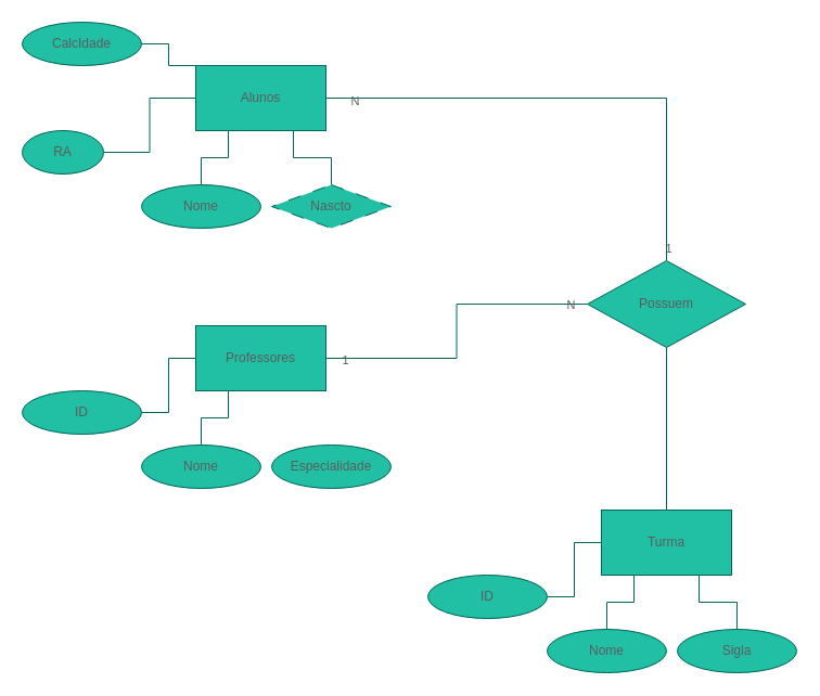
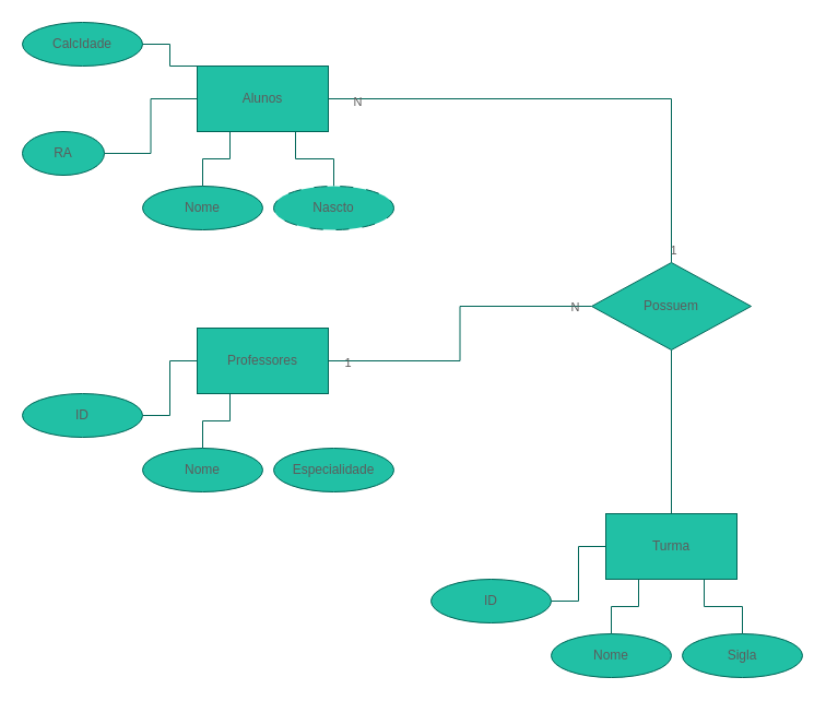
  <mxCell id="0" />
  <mxCell id="1" parent="0" />
  <mxCell id="2" style="edgeStyle=orthogonalEdgeStyle;rounded=0;orthogonalLoop=1;jettySize=auto;html=1;exitX=0;exitY=0.5;exitDx=0;exitDy=0;entryX=1;entryY=0.5;entryDx=0;entryDy=0;endArrow=none;endFill=0;labelBackgroundColor=none;strokeColor=#006658;fontColor=default;" edge="1" parent="1" source="9" target="10"><mxGeometry relative="1" as="geometry" /></mxCell>
  <mxCell id="3" style="edgeStyle=orthogonalEdgeStyle;rounded=0;orthogonalLoop=1;jettySize=auto;html=1;exitX=0.25;exitY=1;exitDx=0;exitDy=0;entryX=0.5;entryY=0;entryDx=0;entryDy=0;endArrow=none;endFill=0;labelBackgroundColor=none;strokeColor=#006658;fontColor=default;" edge="1" parent="1" source="9" target="11"><mxGeometry relative="1" as="geometry" /></mxCell>
  <mxCell id="4" style="edgeStyle=orthogonalEdgeStyle;rounded=0;orthogonalLoop=1;jettySize=auto;html=1;exitX=0.75;exitY=1;exitDx=0;exitDy=0;entryX=0.5;entryY=0;entryDx=0;entryDy=0;endArrow=none;endFill=0;labelBackgroundColor=none;strokeColor=#006658;fontColor=default;" edge="1" parent="1" source="9" target="13"><mxGeometry relative="1" as="geometry" /></mxCell>
  <mxCell id="5" style="edgeStyle=orthogonalEdgeStyle;rounded=0;orthogonalLoop=1;jettySize=auto;html=1;exitX=1;exitY=0.5;exitDx=0;exitDy=0;entryX=0;entryY=0.5;entryDx=0;entryDy=0;endArrow=none;endFill=0;labelBackgroundColor=none;strokeColor=#006658;fontColor=default;" edge="1" parent="1" source="9" target="12"><mxGeometry relative="1" as="geometry"><Array as="points"><mxPoint x="180" y="90" /><mxPoint x="180" y="60" /><mxPoint x="155" y="60" /><mxPoint x="155" y="40" /></Array></mxGeometry></mxCell>
  <mxCell id="6" style="edgeStyle=orthogonalEdgeStyle;rounded=0;orthogonalLoop=1;jettySize=auto;html=1;endArrow=none;endFill=0;labelBackgroundColor=none;strokeColor=#006658;fontColor=default;" edge="1" parent="1" source="9" target="31"><mxGeometry relative="1" as="geometry" /></mxCell>
  <mxCell id="7" value="N&lt;br&gt;" style="edgeLabel;html=1;align=center;verticalAlign=middle;resizable=0;points=[];labelBackgroundColor=none;fontColor=#5C5C5C;" vertex="1" connectable="0" parent="6"><mxGeometry x="-0.888" y="-2" relative="1" as="geometry"><mxPoint as="offset" /></mxGeometry></mxCell>
  <mxCell id="8" value="1" style="edgeLabel;html=1;align=center;verticalAlign=middle;resizable=0;points=[];labelBackgroundColor=none;fontColor=#5C5C5C;" vertex="1" connectable="0" parent="6"><mxGeometry x="0.948" y="1" relative="1" as="geometry"><mxPoint as="offset" /></mxGeometry></mxCell>
  <mxCell id="9" value="Alunos&lt;br&gt;" style="rounded=0;whiteSpace=wrap;html=1;labelBackgroundColor=none;fillColor=#21C0A5;strokeColor=#006658;fontColor=#5C5C5C;" vertex="1" parent="1"><mxGeometry x="180" y="60" width="120" height="60" as="geometry" /></mxCell>
  <mxCell id="10" value="RA" style="ellipse;whiteSpace=wrap;html=1;labelBackgroundColor=none;fillColor=#21C0A5;strokeColor=#006658;fontColor=#5C5C5C;" vertex="1" parent="1"><mxGeometry x="20" y="120" width="75" height="40" as="geometry" /></mxCell>
  <mxCell id="11" value="Nome" style="ellipse;whiteSpace=wrap;html=1;labelBackgroundColor=none;fillColor=#21C0A5;strokeColor=#006658;fontColor=#5C5C5C;" vertex="1" parent="1"><mxGeometry x="130" y="170" width="110" height="40" as="geometry" /></mxCell>
  <mxCell id="12" value="CalcIdade" style="ellipse;whiteSpace=wrap;html=1;labelBackgroundColor=none;fillColor=#21C0A5;strokeColor=#006658;fontColor=#5C5C5C;" vertex="1" parent="1"><mxGeometry x="20" y="20" width="110" height="40" as="geometry" /></mxCell>
- <mxCell id="13" value="Nascto" style="rhombus;whiteSpace=wrap;html=1;labelBackgroundColor=none;fillColor=#21C0A5;strokeColor=#006658;fontColor=#5C5C5C;dashed=1;dashPattern=12 12;" vertex="1" parent="1"><mxGeometry x="250" y="170" width="110" height="40" as="geometry" /></mxCell>
+ <mxCell id="13" value="Nascto" style="ellipse;whiteSpace=wrap;html=1;labelBackgroundColor=none;fillColor=#21C0A5;strokeColor=#006658;fontColor=#5C5C5C;dashed=1;dashPattern=12 12;" vertex="1" parent="1"><mxGeometry x="250" y="170" width="110" height="40" as="geometry" /></mxCell>
  <mxCell id="14" style="edgeStyle=orthogonalEdgeStyle;rounded=0;orthogonalLoop=1;jettySize=auto;html=1;exitX=0;exitY=0.5;exitDx=0;exitDy=0;entryX=1;entryY=0.5;entryDx=0;entryDy=0;endArrow=none;endFill=0;labelBackgroundColor=none;strokeColor=#006658;fontColor=default;" edge="1" source="19" target="20" parent="1"><mxGeometry relative="1" as="geometry" /></mxCell>
  <mxCell id="15" style="edgeStyle=orthogonalEdgeStyle;rounded=0;orthogonalLoop=1;jettySize=auto;html=1;exitX=0.25;exitY=1;exitDx=0;exitDy=0;entryX=0.5;entryY=0;entryDx=0;entryDy=0;endArrow=none;endFill=0;labelBackgroundColor=none;strokeColor=#006658;fontColor=default;" edge="1" source="19" target="21" parent="1"><mxGeometry relative="1" as="geometry" /></mxCell>
  <mxCell id="16" style="edgeStyle=orthogonalEdgeStyle;rounded=0;orthogonalLoop=1;jettySize=auto;html=1;entryX=0;entryY=0.5;entryDx=0;entryDy=0;endArrow=none;endFill=0;labelBackgroundColor=none;strokeColor=#006658;fontColor=default;" edge="1" parent="1" source="19" target="31"><mxGeometry relative="1" as="geometry" /></mxCell>
  <mxCell id="17" value="1" style="edgeLabel;html=1;align=center;verticalAlign=middle;resizable=0;points=[];labelBackgroundColor=none;fontColor=#5C5C5C;" vertex="1" connectable="0" parent="16"><mxGeometry x="-0.883" y="-1" relative="1" as="geometry"><mxPoint as="offset" /></mxGeometry></mxCell>
  <mxCell id="18" value="N" style="edgeLabel;html=1;align=center;verticalAlign=middle;resizable=0;points=[];labelBackgroundColor=none;fontColor=#5C5C5C;" vertex="1" connectable="0" parent="16"><mxGeometry x="0.89" relative="1" as="geometry"><mxPoint as="offset" /></mxGeometry></mxCell>
  <mxCell id="19" value="Professores" style="rounded=0;whiteSpace=wrap;html=1;labelBackgroundColor=none;fillColor=#21C0A5;strokeColor=#006658;fontColor=#5C5C5C;" vertex="1" parent="1"><mxGeometry x="180" y="300" width="120" height="60" as="geometry" /></mxCell>
  <mxCell id="20" value="ID" style="ellipse;whiteSpace=wrap;html=1;labelBackgroundColor=none;fillColor=#21C0A5;strokeColor=#006658;fontColor=#5C5C5C;" vertex="1" parent="1"><mxGeometry x="20" y="360" width="110" height="40" as="geometry" /></mxCell>
  <mxCell id="21" value="Nome" style="ellipse;whiteSpace=wrap;html=1;labelBackgroundColor=none;fillColor=#21C0A5;strokeColor=#006658;fontColor=#5C5C5C;" vertex="1" parent="1"><mxGeometry x="130" y="410" width="110" height="40" as="geometry" /></mxCell>
  <mxCell id="22" value="Especialidade" style="ellipse;whiteSpace=wrap;html=1;labelBackgroundColor=none;fillColor=#21C0A5;strokeColor=#006658;fontColor=#5C5C5C;" vertex="1" parent="1"><mxGeometry x="250" y="410" width="110" height="40" as="geometry" /></mxCell>
  <mxCell id="23" style="edgeStyle=orthogonalEdgeStyle;rounded=0;orthogonalLoop=1;jettySize=auto;html=1;exitX=0;exitY=0.5;exitDx=0;exitDy=0;entryX=1;entryY=0.5;entryDx=0;entryDy=0;endArrow=none;endFill=0;labelBackgroundColor=none;strokeColor=#006658;fontColor=default;" edge="1" source="29" target="26" parent="1"><mxGeometry relative="1" as="geometry" /></mxCell>
  <mxCell id="24" style="edgeStyle=orthogonalEdgeStyle;rounded=0;orthogonalLoop=1;jettySize=auto;html=1;exitX=0.25;exitY=1;exitDx=0;exitDy=0;entryX=0.5;entryY=0;entryDx=0;entryDy=0;endArrow=none;endFill=0;labelBackgroundColor=none;strokeColor=#006658;fontColor=default;" edge="1" source="29" target="27" parent="1"><mxGeometry relative="1" as="geometry" /></mxCell>
  <mxCell id="25" style="edgeStyle=orthogonalEdgeStyle;rounded=0;orthogonalLoop=1;jettySize=auto;html=1;exitX=0.75;exitY=1;exitDx=0;exitDy=0;entryX=0.5;entryY=0;entryDx=0;entryDy=0;endArrow=none;endFill=0;labelBackgroundColor=none;strokeColor=#006658;fontColor=default;" edge="1" source="29" target="28" parent="1"><mxGeometry relative="1" as="geometry" /></mxCell>
  <mxCell id="26" value="ID" style="ellipse;whiteSpace=wrap;html=1;labelBackgroundColor=none;fillColor=#21C0A5;strokeColor=#006658;fontColor=#5C5C5C;" vertex="1" parent="1"><mxGeometry x="394" y="530" width="110" height="40" as="geometry" /></mxCell>
  <mxCell id="27" value="Nome" style="ellipse;whiteSpace=wrap;html=1;labelBackgroundColor=none;fillColor=#21C0A5;strokeColor=#006658;fontColor=#5C5C5C;" vertex="1" parent="1"><mxGeometry x="504" y="580" width="110" height="40" as="geometry" /></mxCell>
  <mxCell id="28" value="Sigla" style="ellipse;whiteSpace=wrap;html=1;labelBackgroundColor=none;fillColor=#21C0A5;strokeColor=#006658;fontColor=#5C5C5C;" vertex="1" parent="1"><mxGeometry x="624" y="580" width="110" height="40" as="geometry" /></mxCell>
  <mxCell id="29" value="Turma" style="rounded=0;whiteSpace=wrap;html=1;labelBackgroundColor=none;fillColor=#21C0A5;strokeColor=#006658;fontColor=#5C5C5C;" vertex="1" parent="1"><mxGeometry x="554" y="470" width="120" height="60" as="geometry" /></mxCell>
  <mxCell id="30" style="edgeStyle=orthogonalEdgeStyle;rounded=0;orthogonalLoop=1;jettySize=auto;html=1;entryX=0.5;entryY=0;entryDx=0;entryDy=0;endArrow=none;endFill=0;labelBackgroundColor=none;strokeColor=#006658;fontColor=default;" edge="1" parent="1" source="31" target="29"><mxGeometry relative="1" as="geometry" /></mxCell>
  <mxCell id="31" value="Possuem" style="rhombus;whiteSpace=wrap;html=1;labelBackgroundColor=none;fillColor=#21C0A5;strokeColor=#006658;fontColor=#5C5C5C;" vertex="1" parent="1"><mxGeometry x="541" y="240" width="146" height="80" as="geometry" /></mxCell>
